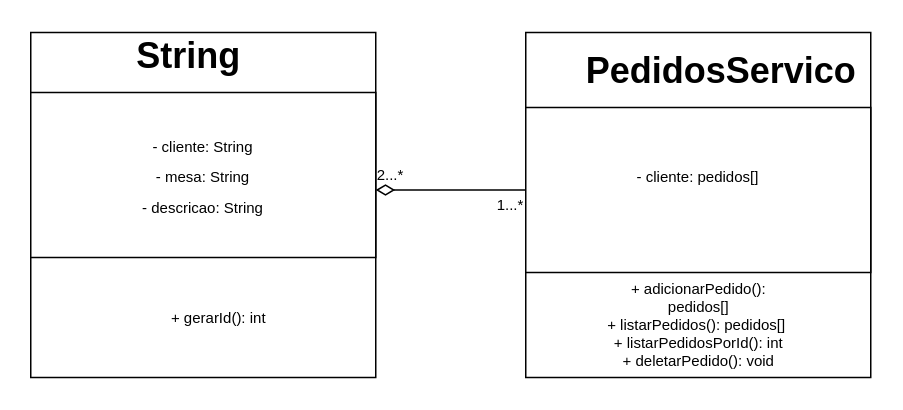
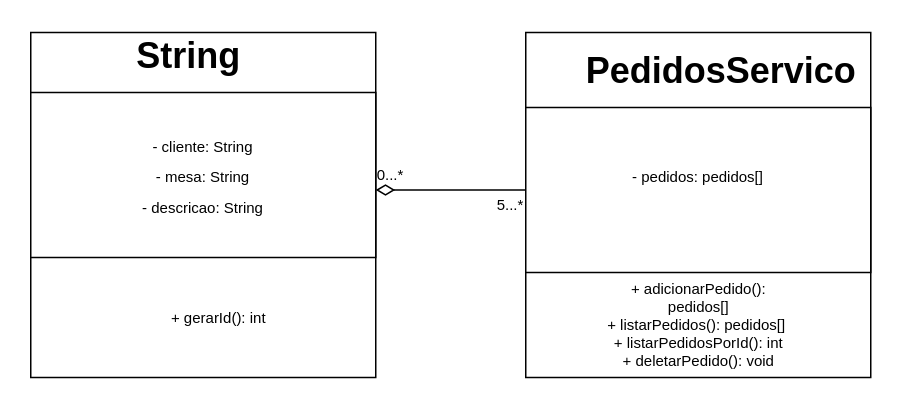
  <mxCell id="0" />
  <mxCell id="1" parent="0" />
  <mxCell id="2" value="" style="group" vertex="1" connectable="0" parent="1"><mxGeometry x="60" y="21" width="230" height="230" as="geometry" /></mxCell>
  <mxCell id="3" value="" style="whiteSpace=wrap;html=1;aspect=fixed;" vertex="1" parent="2"><mxGeometry x="-40" width="230" height="230" as="geometry" /></mxCell>
  <mxCell id="4" value="String" style="text;strokeColor=none;fillColor=none;html=1;fontSize=24;fontStyle=1;verticalAlign=middle;align=center;" vertex="1" parent="2"><mxGeometry x="35" y="-0.001" width="60" height="32.857" as="geometry" /></mxCell>
  <mxCell id="5" value="" style="rounded=0;whiteSpace=wrap;html=1;" vertex="1" parent="2"><mxGeometry x="-40" y="40" width="230" height="110" as="geometry" /></mxCell>
  <mxCell id="6" value="&lt;span style=&quot;font-size: 10px;&quot;&gt;- cliente: String&lt;br&gt;- mesa: String&lt;br&gt;- descricao: String&lt;br&gt;&lt;/span&gt;" style="text;html=1;strokeColor=none;fillColor=none;align=center;verticalAlign=middle;whiteSpace=wrap;rounded=0;fontSize=17;" vertex="1" parent="2"><mxGeometry x="-40" y="80" width="230" height="30" as="geometry" /></mxCell>
  <mxCell id="7" value="+ gerarId(): int" style="text;html=1;strokeColor=none;fillColor=none;align=center;verticalAlign=middle;whiteSpace=wrap;rounded=0;fontSize=10;" vertex="1" parent="2"><mxGeometry x="22.5" y="175" width="125" height="30" as="geometry" /></mxCell>
- <mxCell id="8" value="2...*" style="text;html=1;strokeColor=none;fillColor=none;align=center;verticalAlign=middle;whiteSpace=wrap;rounded=0;fontSize=10;" vertex="1" parent="2"><mxGeometry x="170" y="80" width="60" height="30" as="geometry" /></mxCell>
+ <mxCell id="8" value="0...*" style="text;html=1;strokeColor=none;fillColor=none;align=center;verticalAlign=middle;whiteSpace=wrap;rounded=0;fontSize=10;" vertex="1" parent="2"><mxGeometry x="170" y="80" width="60" height="30" as="geometry" /></mxCell>
  <mxCell id="9" value="" style="whiteSpace=wrap;html=1;aspect=fixed;" vertex="1" parent="1"><mxGeometry x="350" y="21" width="230" height="230" as="geometry" /></mxCell>
  <mxCell id="10" value="PedidosServico" style="text;strokeColor=none;fillColor=none;html=1;fontSize=24;fontStyle=1;verticalAlign=middle;align=center;" vertex="1" parent="1"><mxGeometry x="450" y="30.999" width="60" height="32.857" as="geometry" /></mxCell>
  <mxCell id="11" value="" style="rounded=0;whiteSpace=wrap;html=1;" vertex="1" parent="1"><mxGeometry x="350" y="71" width="230" height="110" as="geometry" /></mxCell>
- <mxCell id="12" value="&lt;span style=&quot;font-size: 10px;&quot;&gt;- cliente: pedidos[]&lt;/span&gt;" style="text;html=1;strokeColor=none;fillColor=none;align=center;verticalAlign=middle;whiteSpace=wrap;rounded=0;fontSize=17;" vertex="1" parent="1"><mxGeometry x="350" y="101" width="230" height="30" as="geometry" /></mxCell>
+ <mxCell id="12" value="&lt;span style=&quot;font-size: 10px;&quot;&gt;- pedidos: pedidos[]&lt;/span&gt;" style="text;html=1;strokeColor=none;fillColor=none;align=center;verticalAlign=middle;whiteSpace=wrap;rounded=0;fontSize=17;" vertex="1" parent="1"><mxGeometry x="350" y="101" width="230" height="30" as="geometry" /></mxCell>
  <mxCell id="13" value="+ adicionarPedido(): pedidos[]&lt;br&gt;+ listarPedidos(): pedidos[]&amp;nbsp;&lt;br&gt;+ listarPedidosPorId(): int&lt;br&gt;+ deletarPedido(): void" style="text;html=1;strokeColor=none;fillColor=none;align=center;verticalAlign=middle;whiteSpace=wrap;rounded=0;fontSize=10;rotation=0;" vertex="1" parent="1"><mxGeometry x="397.5" y="201" width="135" height="30" as="geometry" /></mxCell>
  <mxCell id="14" style="edgeStyle=none;html=1;fontSize=10;endArrow=diamondThin;endFill=0;endSize=10;" edge="1" parent="1" source="11"><mxGeometry relative="1" as="geometry"><mxPoint x="250" y="126" as="targetPoint" /></mxGeometry></mxCell>
- <mxCell id="15" value="1...*" style="text;html=1;strokeColor=none;fillColor=none;align=center;verticalAlign=middle;whiteSpace=wrap;rounded=0;fontSize=10;" vertex="1" parent="1"><mxGeometry x="310" y="121" width="60" height="30" as="geometry" /></mxCell>
+ <mxCell id="15" value="5...*" style="text;html=1;strokeColor=none;fillColor=none;align=center;verticalAlign=middle;whiteSpace=wrap;rounded=0;fontSize=10;" vertex="1" parent="1"><mxGeometry x="310" y="121" width="60" height="30" as="geometry" /></mxCell>
